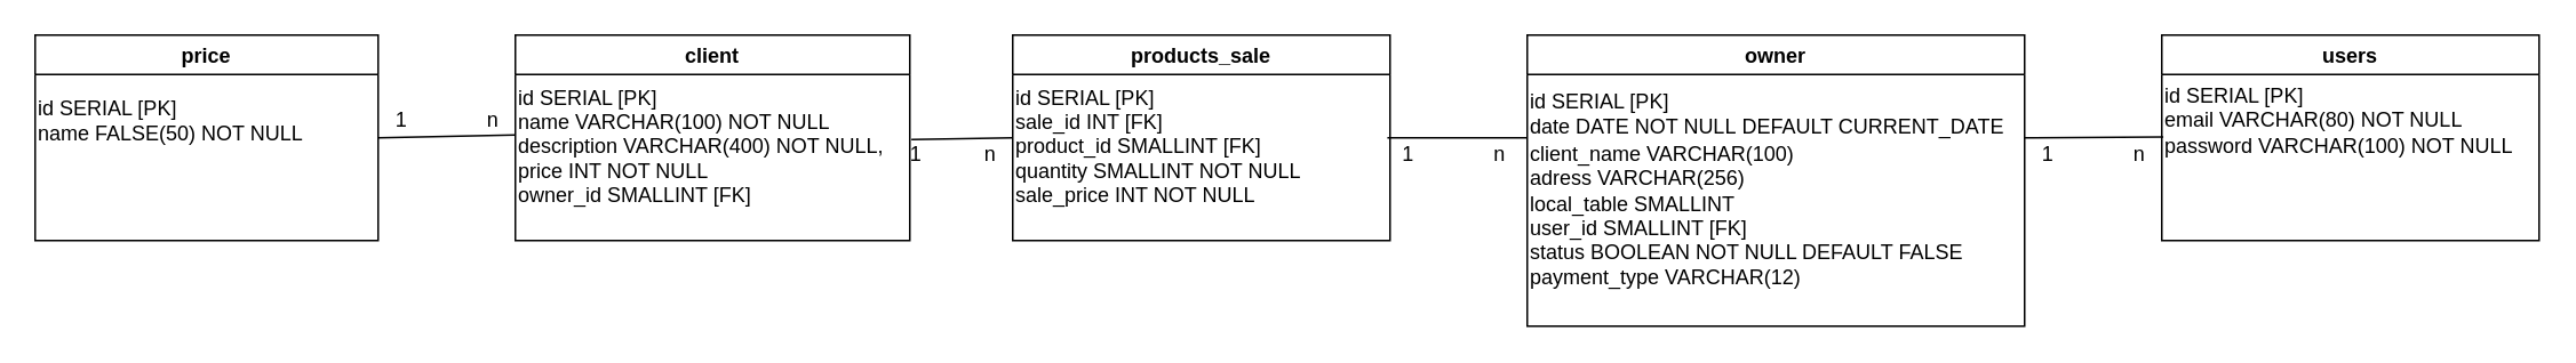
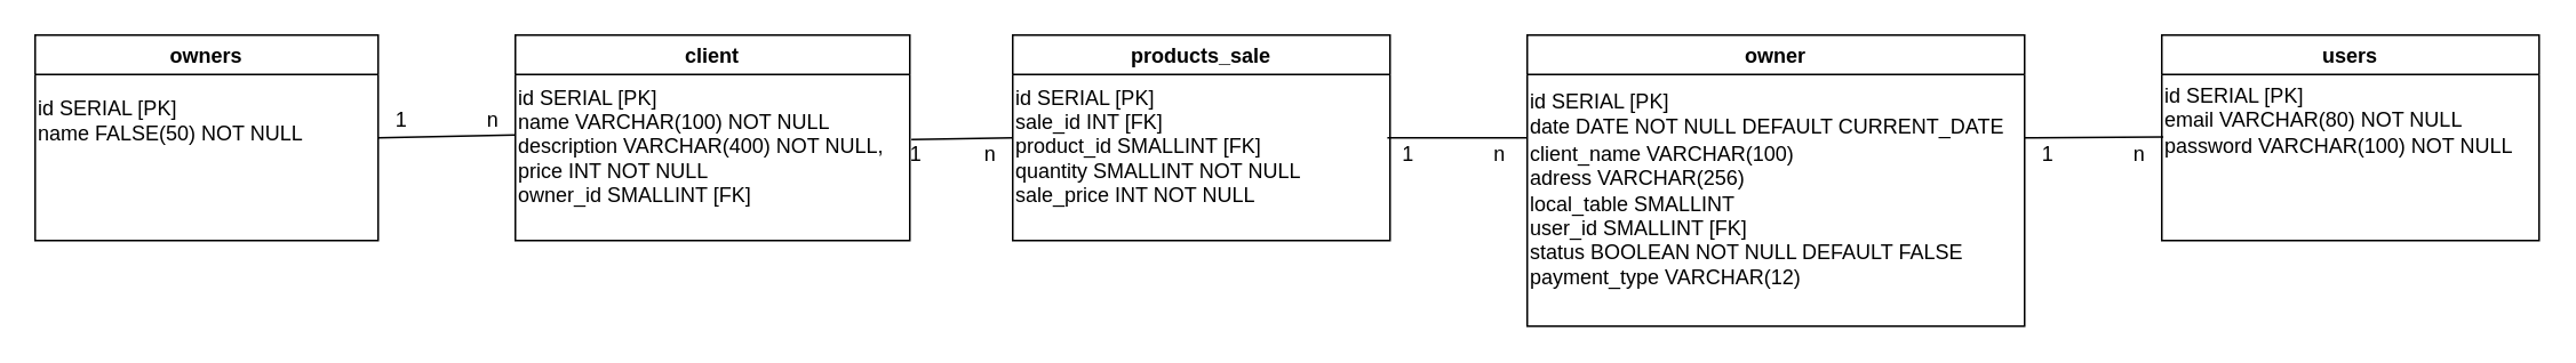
  <mxCell id="0" />
  <mxCell id="1" parent="0" />
- <mxCell id="2" value="price" style="swimlane;fillColor=none;" parent="1" vertex="1"><mxGeometry x="20" y="20" width="200" height="120" as="geometry" /></mxCell>
+ <mxCell id="2" value="owners" style="swimlane;fillColor=none;" parent="1" vertex="1"><mxGeometry x="20" y="20" width="200" height="120" as="geometry" /></mxCell>
  <mxCell id="3" value="id SERIAL [PK]&lt;br&gt;name FALSE(50) NOT NULL" style="text;html=1;align=left;verticalAlign=middle;resizable=0;points=[];autosize=1;strokeColor=none;fillColor=none;" parent="2" vertex="1"><mxGeometry y="35" width="190" height="30" as="geometry" /></mxCell>
  <mxCell id="4" value="client" style="swimlane;fillColor=none;" parent="1" vertex="1"><mxGeometry x="300" y="20" width="230" height="120" as="geometry" /></mxCell>
  <mxCell id="5" value="id SERIAL [PK]&lt;br&gt;name VARCHAR(100) NOT NULL&lt;br&gt;description VARCHAR(400) NOT NULL,&lt;br&gt;price INT NOT NULL&lt;br&gt;owner_id SMALLINT [FK]" style="text;html=1;align=left;verticalAlign=middle;resizable=0;points=[];autosize=1;strokeColor=none;fillColor=none;" parent="4" vertex="1"><mxGeometry y="25" width="230" height="80" as="geometry" /></mxCell>
  <mxCell id="6" value="products_sale" style="swimlane;fillColor=none;" parent="1" vertex="1"><mxGeometry x="590" y="20" width="220" height="120" as="geometry" /></mxCell>
  <mxCell id="7" value="id SERIAL [PK]&lt;br&gt;sale_id INT [FK]&lt;br&gt;product_id SMALLINT [FK]&lt;br&gt;quantity SMALLINT NOT NULL&lt;br&gt;sale_price INT NOT NULL" style="text;html=1;align=left;verticalAlign=middle;resizable=0;points=[];autosize=1;strokeColor=none;fillColor=none;" parent="6" vertex="1"><mxGeometry y="30" width="180" height="70" as="geometry" /></mxCell>
  <mxCell id="8" value="owner" style="swimlane;fillColor=none;" parent="1" vertex="1"><mxGeometry x="890" y="20" width="290" height="170" as="geometry" /></mxCell>
  <mxCell id="9" value="id SERIAL [PK]&lt;br&gt;date DATE NOT NULL&amp;nbsp;DEFAULT CURRENT_DATE&lt;span style=&quot;background-color: rgb(40 , 42 , 54) ; color: rgb(248 , 248 , 242) ; font-family: &amp;#34;consolas&amp;#34; , &amp;#34;courier new&amp;#34; , monospace ; font-size: 14px&quot;&gt;&lt;br&gt;&lt;/span&gt;client_name VARCHAR(100)&lt;br&gt;adress VARCHAR(256)&lt;br&gt;local_table SMALLINT&lt;br&gt;user_id SMALLINT [FK]&lt;br&gt;status BOOLEAN NOT NULL DEFAULT FALSE&lt;br&gt;payment_type VARCHAR(12)" style="text;html=1;align=left;verticalAlign=middle;resizable=0;points=[];autosize=1;strokeColor=none;fillColor=none;" parent="8" vertex="1"><mxGeometry y="30" width="290" height="120" as="geometry" /></mxCell>
  <mxCell id="10" value="" style="endArrow=none;html=1;rounded=0;entryX=0;entryY=0.417;entryDx=0;entryDy=0;entryPerimeter=0;" parent="1" target="5" edge="1"><mxGeometry width="50" height="50" relative="1" as="geometry"><mxPoint x="220" y="80" as="sourcePoint" /><mxPoint x="280" y="110" as="targetPoint" /></mxGeometry></mxCell>
  <mxCell id="11" value="" style="endArrow=none;html=1;rounded=0;exitX=1.004;exitY=0.45;exitDx=0;exitDy=0;exitPerimeter=0;" parent="1" source="5" edge="1"><mxGeometry width="50" height="50" relative="1" as="geometry"><mxPoint x="610" y="250" as="sourcePoint" /><mxPoint x="590" y="80" as="targetPoint" /></mxGeometry></mxCell>
  <mxCell id="12" value="" style="endArrow=none;html=1;rounded=0;exitX=0.018;exitY=0;exitDx=0;exitDy=0;exitPerimeter=0;" parent="1" source="15" edge="1"><mxGeometry width="50" height="50" relative="1" as="geometry"><mxPoint x="820" y="81" as="sourcePoint" /><mxPoint x="890" y="80" as="targetPoint" /></mxGeometry></mxCell>
  <mxCell id="13" value="1&lt;span style=&quot;white-space: pre&quot;&gt;&#09;&lt;/span&gt;&lt;span style=&quot;white-space: pre&quot;&gt;&#09;&lt;/span&gt;n" style="text;html=1;align=center;verticalAlign=middle;resizable=0;points=[];autosize=1;strokeColor=none;fillColor=none;" parent="1" vertex="1"><mxGeometry x="220" y="60" width="80" height="20" as="geometry" /></mxCell>
  <mxCell id="14" value="1&amp;nbsp; &amp;nbsp; &amp;nbsp; &amp;nbsp; &amp;nbsp; &amp;nbsp;n" style="text;html=1;align=center;verticalAlign=middle;resizable=0;points=[];autosize=1;strokeColor=none;fillColor=none;" parent="1" vertex="1"><mxGeometry x="520" y="80" width="70" height="20" as="geometry" /></mxCell>
  <mxCell id="15" value="1&lt;span style=&quot;white-space: pre&quot;&gt;&#09;&lt;/span&gt;&lt;span style=&quot;white-space: pre&quot;&gt;&#09;&lt;/span&gt;n" style="text;html=1;align=center;verticalAlign=middle;resizable=0;points=[];autosize=1;strokeColor=none;fillColor=none;" parent="1" vertex="1"><mxGeometry x="807" y="80" width="80" height="20" as="geometry" /></mxCell>
  <mxCell id="16" value="users" style="swimlane;fillColor=none;" parent="1" vertex="1"><mxGeometry x="1260" y="20" width="220" height="120" as="geometry" /></mxCell>
  <mxCell id="17" value="id SERIAL [PK]&lt;br&gt;email VARCHAR(80) NOT NULL&lt;br&gt;password VARCHAR(100) NOT NULL" style="text;html=1;align=left;verticalAlign=middle;resizable=0;points=[];autosize=1;strokeColor=none;fillColor=none;" parent="16" vertex="1"><mxGeometry y="25" width="220" height="50" as="geometry" /></mxCell>
  <mxCell id="18" value="1&lt;span style=&quot;white-space: pre&quot;&gt;&#09;&lt;/span&gt;&lt;span style=&quot;white-space: pre&quot;&gt;&#09;&lt;/span&gt;n" style="text;html=1;align=center;verticalAlign=middle;resizable=0;points=[];autosize=1;strokeColor=none;fillColor=none;" parent="1" vertex="1"><mxGeometry x="1180" y="80" width="80" height="20" as="geometry" /></mxCell>
  <mxCell id="19" value="" style="endArrow=none;html=1;rounded=0;entryX=0.004;entryY=0.691;entryDx=0;entryDy=0;entryPerimeter=0;" parent="1" target="17" edge="1"><mxGeometry width="50" height="50" relative="1" as="geometry"><mxPoint x="1180" y="80" as="sourcePoint" /><mxPoint x="970" y="190" as="targetPoint" /></mxGeometry></mxCell>
